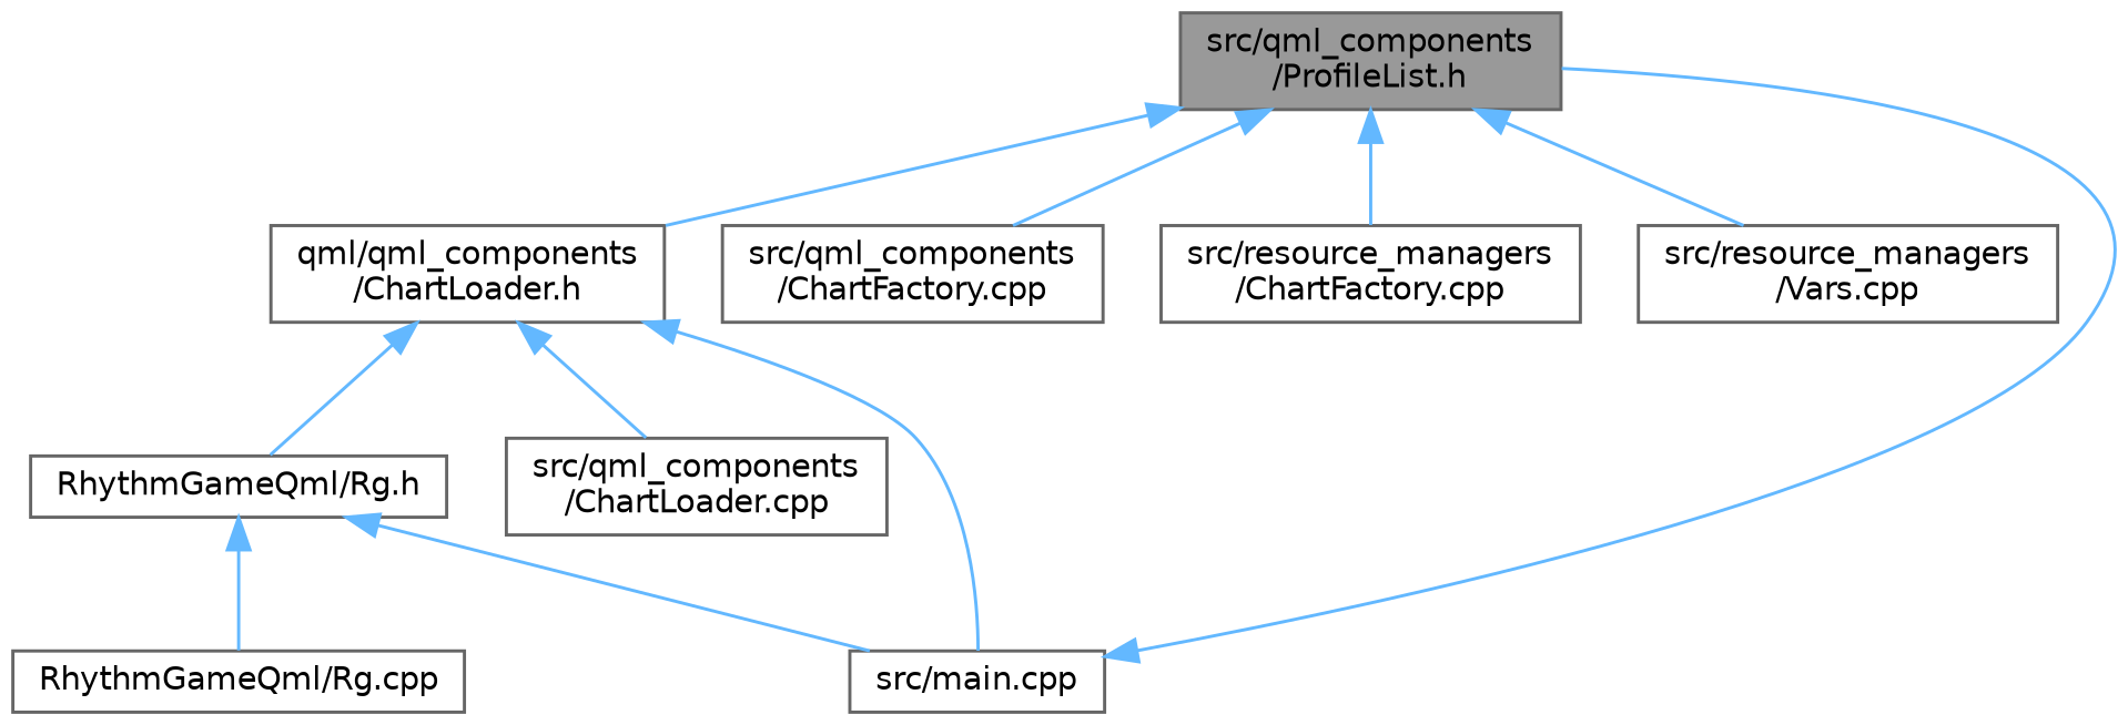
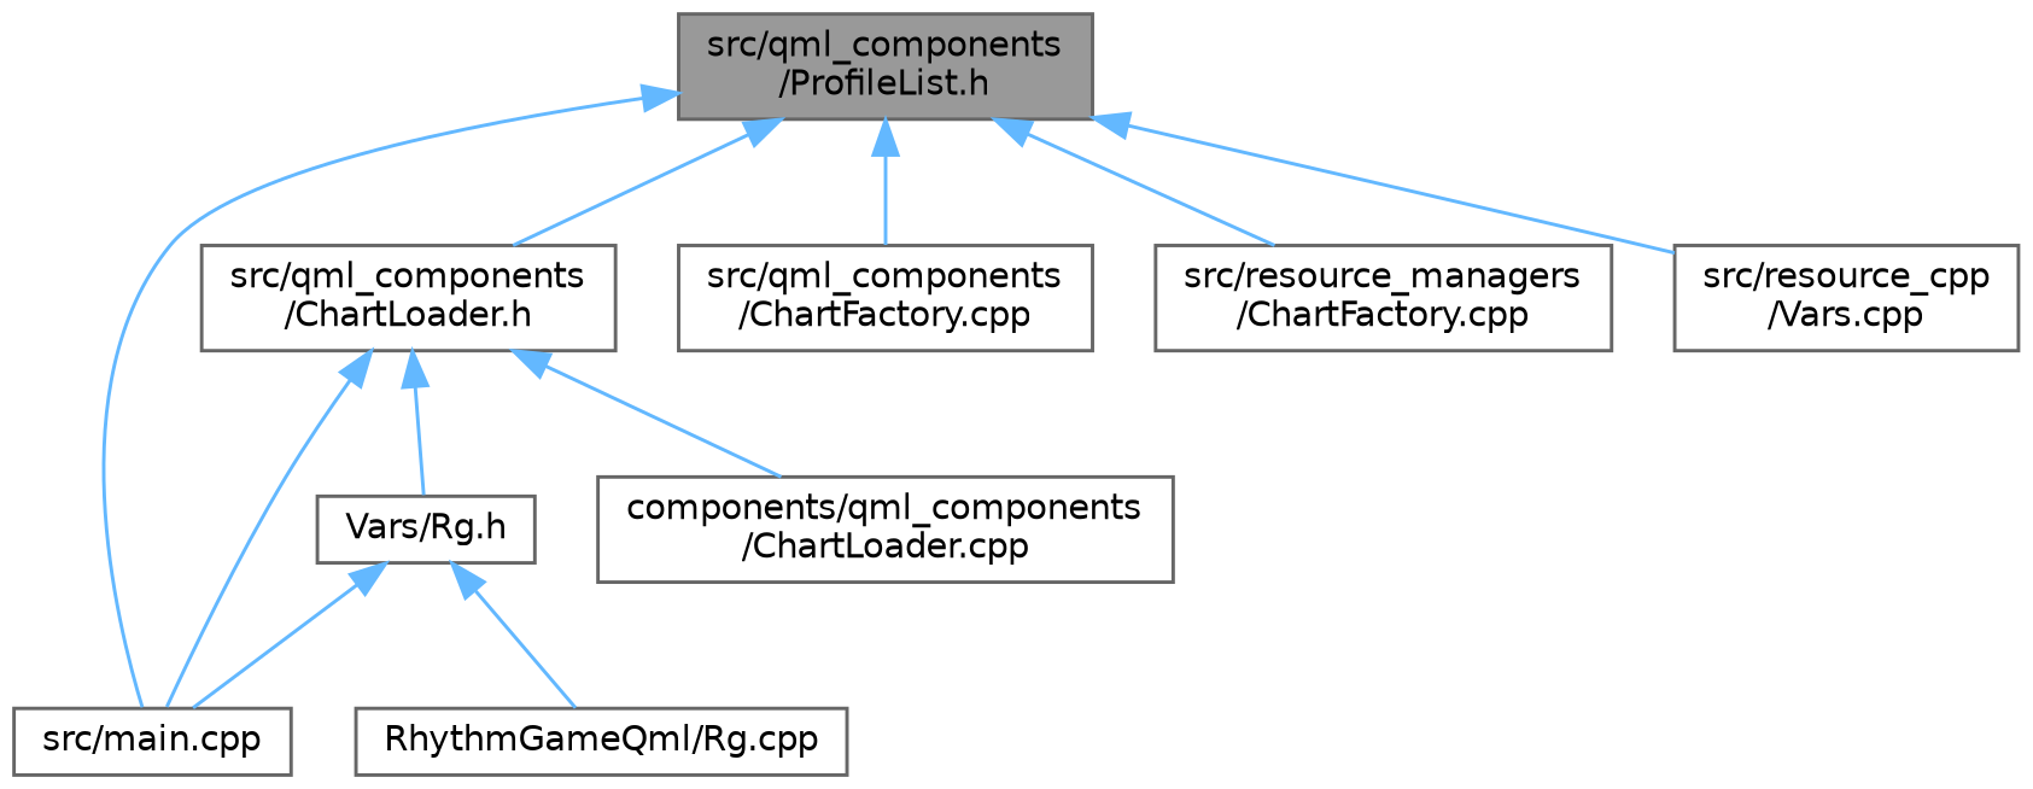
  digraph {
    node [color=grey40 fillcolor=white fontname=Helvetica fontsize=10 shape=box style=filled]
    edge [color=steelblue1 dir=back fontname=Helvetica fontsize=10 labelfontname=Helvetica labelfontsize=10 style=solid]
    n1 [color=gray40 fillcolor=grey60 fontcolor=black height=0.2 label="src/qml_components\l/ProfileList.h" width=0.4]
    n2 [height=0.2 label="src/main.cpp" width=0.4]
-   n3 [height=0.2 label="qml/qml_components\l/ChartLoader.h" width=0.4]
+   n3 [height=0.2 label="src/qml_components\l/ChartLoader.h" width=0.4]
    n4 [height=0.2 label="src/qml_components\l/ChartFactory.cpp" width=0.4]
    n5 [height=0.2 label="src/resource_managers\l/ChartFactory.cpp" width=0.4]
-   n6 [height=0.2 label="src/resource_managers\l/Vars.cpp" width=0.4]
-   n7 [height=0.2 label="RhythmGameQml/Rg.h" width=0.4]
-   n8 [height=0.2 label="src/qml_components\l/ChartLoader.cpp" width=0.4]
+   n6 [height=0.2 label="src/resource_cpp\l/Vars.cpp" width=0.4]
+   n7 [height=0.2 label="Vars/Rg.h" width=0.4]
+   n8 [height=0.2 label="components/qml_components\l/ChartLoader.cpp" width=0.4]
    n9 [height=0.2 label="RhythmGameQml/Rg.cpp" width=0.4]
-   n2 -> n1
+   n1 -> n2
    n1 -> n3
    n1 -> n4
    n1 -> n5
    n1 -> n6
    n3 -> n2
    n3 -> n7
    n3 -> n8
    n7 -> n2
    n7 -> n9
  }
